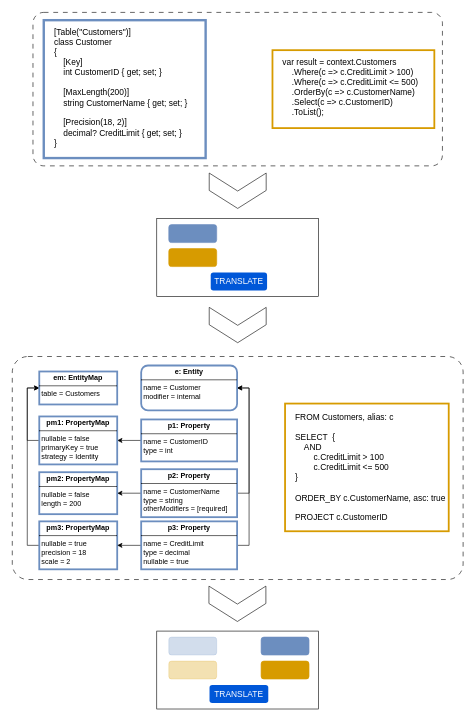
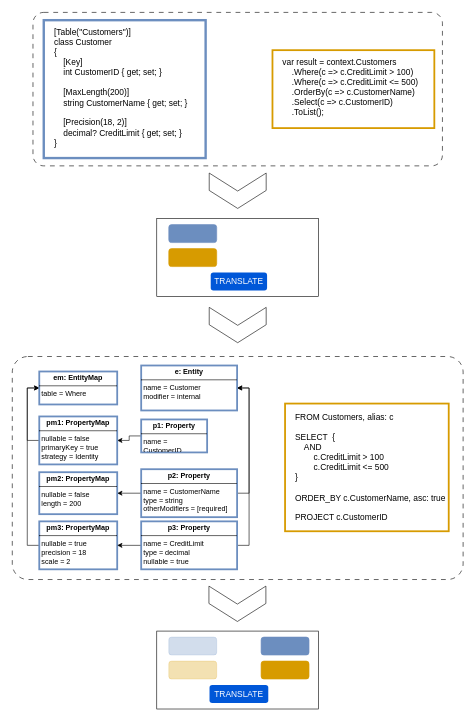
  <mxCell id="0" />
  <mxCell id="1" parent="0" />
  <mxCell id="2" value="" style="group" vertex="1" connectable="0" parent="1"><mxGeometry x="54.5" y="20" width="683" height="256" as="geometry" /></mxCell>
  <mxCell id="3" value="" style="rounded=1;whiteSpace=wrap;html=1;fillColor=none;arcSize=7;dashed=1;dashPattern=8 8;" vertex="1" parent="2"><mxGeometry width="683" height="256" as="geometry" /></mxCell>
  <mxCell id="4" value="[Table(&quot;Customers&quot;)]&lt;br&gt;class Customer&lt;br&gt;{&lt;br&gt;&amp;nbsp; &amp;nbsp;&amp;nbsp;[Key]&lt;br&gt;&amp;nbsp; &amp;nbsp; int CustomerID { get; set; }&lt;br&gt;&lt;br&gt;&amp;nbsp; &amp;nbsp;&amp;nbsp;[MaxLength(200)]&lt;br&gt;&amp;nbsp; &amp;nbsp; string CustomerName { get; set; }&lt;br&gt;&lt;br&gt;&amp;nbsp; &amp;nbsp;&amp;nbsp;[Precision(18, 2)]&lt;br&gt;&amp;nbsp; &amp;nbsp; decimal? CreditLimit { get; set; }&lt;br&gt;}" style="text;whiteSpace=wrap;fillColor=none;strokeColor=#6c8ebf;rounded=0;arcSize=16;spacingLeft=15;spacingTop=5;fontSize=14;html=1;strokeWidth=4;" vertex="1" parent="2"><mxGeometry x="18" y="13" width="270" height="230" as="geometry" /></mxCell>
  <mxCell id="5" value="var result = context.Customers&lt;br&gt;&amp;nbsp; &amp;nbsp; .Where(c =&amp;gt; c.CreditLimit &amp;gt; 100)&lt;div&gt;&amp;nbsp; &amp;nbsp; .Where(c =&amp;gt; c.CreditLimit &amp;lt;= 500)&lt;br&gt;&amp;nbsp; &amp;nbsp; .OrderBy(c =&amp;gt; c.CustomerName)&lt;br&gt;&amp;nbsp; &amp;nbsp; .Select(c =&amp;gt; c.CustomerID)&lt;br&gt;&amp;nbsp; &amp;nbsp; .ToList();&lt;/div&gt;" style="text;whiteSpace=wrap;fillColor=none;strokeColor=#d79b00;rounded=0;arcSize=16;spacingLeft=15;spacingTop=5;fontSize=14;textShadow=0;labelBorderColor=none;labelBackgroundColor=none;html=1;strokeWidth=3;" vertex="1" parent="2"><mxGeometry x="399.5" y="63" width="270" height="130" as="geometry" /></mxCell>
  <mxCell id="6" value="" style="html=1;shadow=0;dashed=0;align=center;verticalAlign=middle;shape=mxgraph.arrows2.arrow;dy=0;dx=30;notch=30;flipH=0;flipV=0;direction=south;" vertex="1" parent="1"><mxGeometry x="348.5" y="288" width="95" height="59" as="geometry" /></mxCell>
  <mxCell id="7" value="" style="html=1;shadow=0;dashed=0;align=center;verticalAlign=middle;shape=mxgraph.arrows2.arrow;dy=0;dx=30;notch=30;flipH=0;flipV=0;direction=south;" vertex="1" parent="1"><mxGeometry x="348.5" y="512" width="95" height="59" as="geometry" /></mxCell>
  <mxCell id="8" value="" style="html=1;shadow=0;dashed=0;align=center;verticalAlign=middle;shape=mxgraph.arrows2.arrow;dy=0;dx=30;notch=30;flipH=0;flipV=0;direction=south;" vertex="1" parent="1"><mxGeometry x="348" y="977" width="95" height="59" as="geometry" /></mxCell>
  <mxCell id="9" value="" style="rounded=0;whiteSpace=wrap;html=1;container=0;flipV=0;" vertex="1" parent="1"><mxGeometry x="261" y="364" width="270" height="130" as="geometry" /></mxCell>
  <mxCell id="10" value="" style="text;whiteSpace=wrap;fillColor=#6C8EBF;strokeColor=#6c8ebf;rounded=1;arcSize=16;spacingLeft=15;spacingTop=5;fontSize=14;html=1;container=0;" vertex="1" parent="1"><mxGeometry x="281" y="374" width="80" height="30" as="geometry" /></mxCell>
  <mxCell id="11" value="" style="text;whiteSpace=wrap;fillColor=#D79B00;strokeColor=#d79b00;rounded=1;arcSize=16;spacingLeft=15;spacingTop=5;fontSize=14;textShadow=0;labelBorderColor=none;labelBackgroundColor=none;html=1;container=0;" vertex="1" parent="1"><mxGeometry x="281" y="414" width="80" height="30" as="geometry" /></mxCell>
  <mxCell id="12" value="&lt;font style=&quot;font-size: 14px;&quot;&gt;TRANSLATE&lt;/font&gt;" style="rounded=1;fillColor=#0057D8;strokeColor=none;html=1;whiteSpace=wrap;fontColor=#ffffff;align=center;verticalAlign=middle;fontStyle=0;fontSize=12;sketch=0;container=0;" vertex="1" parent="1"><mxGeometry x="351" y="454" width="94" height="30" as="geometry" /></mxCell>
  <mxCell id="13" value="" style="group" vertex="1" connectable="0" parent="1"><mxGeometry x="261" y="1052" width="270" height="130" as="geometry" /></mxCell>
  <mxCell id="14" value="" style="rounded=0;whiteSpace=wrap;html=1;container=0;flipV=0;" vertex="1" parent="13"><mxGeometry width="270" height="130" as="geometry" /></mxCell>
  <mxCell id="15" value="" style="text;whiteSpace=wrap;fillColor=#6C8EBF;strokeColor=#6c8ebf;rounded=1;arcSize=16;spacingLeft=15;spacingTop=5;fontSize=14;html=1;container=0;opacity=30;" vertex="1" parent="13"><mxGeometry x="20" y="10" width="80" height="30" as="geometry" /></mxCell>
  <mxCell id="16" value="" style="text;whiteSpace=wrap;fillColor=#D79B00;strokeColor=#d79b00;rounded=1;arcSize=16;spacingLeft=15;spacingTop=5;fontSize=14;textShadow=0;labelBorderColor=none;labelBackgroundColor=none;html=1;container=0;opacity=30;" vertex="1" parent="13"><mxGeometry x="20" y="50" width="80" height="30" as="geometry" /></mxCell>
  <mxCell id="17" value="&lt;span style=&quot;font-size: 14px;&quot;&gt;TRANSLATE&lt;/span&gt;" style="rounded=1;fillColor=#0057D8;strokeColor=none;html=1;whiteSpace=wrap;fontColor=#ffffff;align=center;verticalAlign=middle;fontStyle=0;fontSize=12;sketch=0;container=0;" vertex="1" parent="13"><mxGeometry x="88" y="90" width="98" height="30" as="geometry" /></mxCell>
  <mxCell id="18" value="" style="text;whiteSpace=wrap;fillColor=#6C8EBF;strokeColor=#6c8ebf;rounded=1;arcSize=16;spacingLeft=15;spacingTop=5;fontSize=14;html=1;container=0;" vertex="1" parent="13"><mxGeometry x="174" y="10" width="80" height="30" as="geometry" /></mxCell>
  <mxCell id="19" value="" style="text;whiteSpace=wrap;fillColor=#D79B00;strokeColor=#d79b00;rounded=1;arcSize=16;spacingLeft=15;spacingTop=5;fontSize=14;textShadow=0;labelBorderColor=none;labelBackgroundColor=none;html=1;container=0;" vertex="1" parent="13"><mxGeometry x="174" y="50" width="80" height="30" as="geometry" /></mxCell>
  <mxCell id="20" value="" style="rounded=1;whiteSpace=wrap;html=1;fillColor=none;arcSize=7;dashed=1;dashPattern=8 8;" vertex="1" parent="1"><mxGeometry x="20" y="594" width="752" height="372" as="geometry" /></mxCell>
  <mxCell id="21" value="&lt;div&gt;&lt;font style=&quot;font-size: 14px;&quot;&gt;FROM Customers, alias: c&lt;/font&gt;&lt;/div&gt;&lt;div&gt;&lt;font style=&quot;font-size: 14px;&quot;&gt;&lt;br&gt;&lt;/font&gt;&lt;/div&gt;&lt;div&gt;&lt;font style=&quot;font-size: 14px;&quot;&gt;SELECT&amp;nbsp;&amp;nbsp;&lt;/font&gt;&lt;span style=&quot;font-size: 14px; background-color: transparent; color: light-dark(rgb(0, 0, 0), rgb(255, 255, 255));&quot;&gt;{&lt;/span&gt;&lt;/div&gt;&lt;div&gt;&lt;font style=&quot;font-size: 14px;&quot;&gt;&amp;nbsp; &amp;nbsp; AND&lt;/font&gt;&lt;/div&gt;&lt;div&gt;&lt;span style=&quot;font-size: 14px; background-color: transparent; color: light-dark(rgb(0, 0, 0), rgb(255, 255, 255));&quot;&gt;&amp;nbsp; &amp;nbsp;&lt;/span&gt;&lt;span style=&quot;font-size: 14px; background-color: transparent; color: light-dark(rgb(0, 0, 0), rgb(255, 255, 255));&quot;&gt;&amp;nbsp;&lt;/span&gt;&lt;span style=&quot;font-size: 14px; background-color: transparent; color: light-dark(rgb(0, 0, 0), rgb(255, 255, 255));&quot;&gt;&amp;nbsp; &amp;nbsp;&lt;/span&gt;&lt;span style=&quot;font-size: 14px; background-color: transparent; color: light-dark(rgb(0, 0, 0), rgb(255, 255, 255));&quot;&gt;&amp;nbsp;&lt;/span&gt;&lt;span style=&quot;background-color: transparent; color: light-dark(rgb(0, 0, 0), rgb(255, 255, 255)); font-size: 14px;&quot;&gt;c.CreditLimit&amp;nbsp;&lt;/span&gt;&lt;span style=&quot;background-color: transparent; color: light-dark(rgb(0, 0, 0), rgb(255, 255, 255)); font-size: 14px;&quot;&gt;&amp;gt;&amp;nbsp;&lt;/span&gt;&lt;span style=&quot;background-color: transparent; color: light-dark(rgb(0, 0, 0), rgb(255, 255, 255)); font-size: 14px;&quot;&gt;100&lt;/span&gt;&lt;/div&gt;&lt;div&gt;&lt;span style=&quot;font-size: 14px; background-color: transparent; color: light-dark(rgb(0, 0, 0), rgb(255, 255, 255));&quot;&gt;&amp;nbsp; &amp;nbsp;&lt;/span&gt;&lt;span style=&quot;font-size: 14px; background-color: transparent; color: light-dark(rgb(0, 0, 0), rgb(255, 255, 255));&quot;&gt;&amp;nbsp;&lt;/span&gt;&lt;span style=&quot;font-size: 14px; background-color: transparent; color: light-dark(rgb(0, 0, 0), rgb(255, 255, 255));&quot;&gt;&amp;nbsp; &amp;nbsp;&lt;/span&gt;&lt;span style=&quot;font-size: 14px; background-color: transparent; color: light-dark(rgb(0, 0, 0), rgb(255, 255, 255));&quot;&gt;&amp;nbsp;&lt;/span&gt;&lt;span style=&quot;background-color: transparent; color: light-dark(rgb(0, 0, 0), rgb(255, 255, 255)); font-size: 14px;&quot;&gt;c.CreditLimit&amp;nbsp;&lt;/span&gt;&lt;span style=&quot;background-color: transparent; color: light-dark(rgb(0, 0, 0), rgb(255, 255, 255)); font-size: 14px;&quot;&gt;&amp;lt;=&amp;nbsp;&lt;/span&gt;&lt;span style=&quot;background-color: transparent; color: light-dark(rgb(0, 0, 0), rgb(255, 255, 255)); font-size: 14px;&quot;&gt;500&lt;/span&gt;&lt;/div&gt;&lt;div&gt;&lt;span style=&quot;background-color: transparent; color: light-dark(rgb(0, 0, 0), rgb(255, 255, 255)); font-size: 14px;&quot;&gt;}&lt;/span&gt;&lt;/div&gt;&lt;div&gt;&lt;font style=&quot;font-size: 14px;&quot;&gt;&lt;br&gt;&lt;/font&gt;&lt;/div&gt;&lt;div&gt;&lt;font style=&quot;font-size: 14px;&quot;&gt;ORDER_BY c.CustomerName, asc: true&lt;/font&gt;&lt;/div&gt;&lt;div&gt;&lt;font style=&quot;font-size: 14px;&quot;&gt;&lt;br&gt;&lt;/font&gt;&lt;/div&gt;&lt;div&gt;&lt;font style=&quot;font-size: 14px;&quot;&gt;PROJECT c.CustomerID&lt;/font&gt;&lt;/div&gt;" style="rounded=0;whiteSpace=wrap;html=1;fillColor=none;strokeColor=#d79b00;align=left;spacingLeft=15;strokeWidth=3;" vertex="1" parent="1"><mxGeometry x="475" y="672.5" width="273" height="213" as="geometry" /></mxCell>
  <mxCell id="22" value="" style="group" vertex="1" connectable="0" parent="1"><mxGeometry x="65" y="609" width="330" height="340" as="geometry" /></mxCell>
  <mxCell id="23" style="edgeStyle=orthogonalEdgeStyle;rounded=0;orthogonalLoop=1;jettySize=auto;html=1;entryX=0;entryY=0.5;entryDx=0;entryDy=0;exitX=0;exitY=0.5;exitDx=0;exitDy=0;" edge="1" parent="22" source="28" target="27"><mxGeometry relative="1" as="geometry" /></mxCell>
  <mxCell id="24" style="edgeStyle=orthogonalEdgeStyle;rounded=0;orthogonalLoop=1;jettySize=auto;html=1;entryX=0;entryY=0.5;entryDx=0;entryDy=0;exitX=0;exitY=0.5;exitDx=0;exitDy=0;" edge="1" parent="22" source="30" target="27"><mxGeometry relative="1" as="geometry" /></mxCell>
  <mxCell id="25" style="edgeStyle=orthogonalEdgeStyle;rounded=0;orthogonalLoop=1;jettySize=auto;html=1;" edge="1" parent="22" source="35" target="29"><mxGeometry relative="1" as="geometry" /></mxCell>
  <mxCell id="26" style="edgeStyle=orthogonalEdgeStyle;rounded=0;orthogonalLoop=1;jettySize=auto;html=1;" edge="1" parent="22" source="36" target="28"><mxGeometry relative="1" as="geometry" /></mxCell>
- <mxCell id="27" value="&lt;p style=&quot;margin:0px;margin-top:4px;text-align:center;&quot;&gt;&lt;b&gt;em&lt;/b&gt;&lt;b style=&quot;background-color: transparent; color: light-dark(rgb(0, 0, 0), rgb(255, 255, 255));&quot;&gt;: EntityMap&lt;/b&gt;&lt;/p&gt;&lt;hr size=&quot;1&quot; style=&quot;border-style:solid;&quot;&gt;&lt;p style=&quot;margin:0px;margin-left:4px;&quot;&gt;table = Customers&lt;/p&gt;" style="verticalAlign=top;align=left;overflow=fill;html=1;whiteSpace=wrap;fillColor=none;strokeColor=#6c8ebf;strokeWidth=3;spacingLeft=1;" vertex="1" parent="22"><mxGeometry y="10" width="130" height="55" as="geometry" /></mxCell>
+ <mxCell id="27" value="&lt;p style=&quot;margin:0px;margin-top:4px;text-align:center;&quot;&gt;&lt;b&gt;em&lt;/b&gt;&lt;b style=&quot;background-color: transparent; color: light-dark(rgb(0, 0, 0), rgb(255, 255, 255));&quot;&gt;: EntityMap&lt;/b&gt;&lt;/p&gt;&lt;hr size=&quot;1&quot; style=&quot;border-style:solid;&quot;&gt;&lt;p style=&quot;margin:0px;margin-left:4px;&quot;&gt;table = Where&lt;/p&gt;" style="verticalAlign=top;align=left;overflow=fill;html=1;whiteSpace=wrap;fillColor=none;strokeColor=#6c8ebf;strokeWidth=3;spacingLeft=1;" vertex="1" parent="22"><mxGeometry y="10" width="130" height="55" as="geometry" /></mxCell>
  <mxCell id="28" value="&lt;p style=&quot;margin:0px;margin-top:4px;text-align:center;&quot;&gt;&lt;b&gt;pm1: PropertyMap&lt;/b&gt;&lt;/p&gt;&lt;hr size=&quot;1&quot; style=&quot;border-style:solid;&quot;&gt;&lt;p style=&quot;margin:0px;margin-left:4px;&quot;&gt;nullable = false&lt;/p&gt;&lt;p style=&quot;margin:0px;margin-left:4px;&quot;&gt;primaryKey = true&lt;/p&gt;&lt;p style=&quot;margin:0px;margin-left:4px;&quot;&gt;strategy = Identity&lt;/p&gt;&lt;p style=&quot;margin:0px;margin-left:4px;&quot;&gt;&lt;br&gt;&lt;/p&gt;" style="verticalAlign=top;align=left;overflow=fill;html=1;whiteSpace=wrap;fillColor=none;strokeColor=#6c8ebf;strokeWidth=3;spacingLeft=1;" vertex="1" parent="22"><mxGeometry y="85" width="130" height="80" as="geometry" /></mxCell>
  <mxCell id="29" value="&lt;p style=&quot;margin:0px;margin-top:4px;text-align:center;&quot;&gt;&lt;b&gt;pm2: PropertyMap&lt;/b&gt;&lt;/p&gt;&lt;hr size=&quot;1&quot; style=&quot;border-style:solid;&quot;&gt;&lt;p style=&quot;margin:0px;margin-left:4px;&quot;&gt;nullable = false&lt;/p&gt;&lt;p style=&quot;margin:0px;margin-left:4px;&quot;&gt;length = 200&lt;/p&gt;&lt;p style=&quot;margin:0px;margin-left:4px;&quot;&gt;&lt;br&gt;&lt;/p&gt;" style="verticalAlign=top;align=left;overflow=fill;html=1;whiteSpace=wrap;fillColor=none;strokeColor=#6c8ebf;strokeWidth=3;spacingLeft=1;" vertex="1" parent="22"><mxGeometry y="178" width="130" height="70" as="geometry" /></mxCell>
  <mxCell id="30" value="&lt;p style=&quot;margin:0px;margin-top:4px;text-align:center;&quot;&gt;&lt;b&gt;pm3: PropertyMap&lt;/b&gt;&lt;/p&gt;&lt;hr size=&quot;1&quot; style=&quot;border-style:solid;&quot;&gt;&lt;p style=&quot;margin:0px;margin-left:4px;&quot;&gt;nullable = true&lt;/p&gt;&lt;p style=&quot;margin:0px;margin-left:4px;&quot;&gt;precision = 18&lt;/p&gt;&lt;p style=&quot;margin:0px;margin-left:4px;&quot;&gt;scale = 2&lt;/p&gt;&lt;p style=&quot;margin:0px;margin-left:4px;&quot;&gt;&lt;br&gt;&lt;/p&gt;" style="verticalAlign=top;align=left;overflow=fill;html=1;whiteSpace=wrap;fillColor=none;strokeColor=#6c8ebf;strokeWidth=3;spacingLeft=1;" vertex="1" parent="22"><mxGeometry y="260" width="130" height="80" as="geometry" /></mxCell>
  <mxCell id="31" style="edgeStyle=orthogonalEdgeStyle;rounded=0;orthogonalLoop=1;jettySize=auto;html=1;exitX=0;exitY=0.5;exitDx=0;exitDy=0;" edge="1" parent="22" source="34" target="30"><mxGeometry relative="1" as="geometry" /></mxCell>
  <mxCell id="32" style="edgeStyle=orthogonalEdgeStyle;rounded=0;orthogonalLoop=1;jettySize=auto;html=1;entryX=1;entryY=0.5;entryDx=0;entryDy=0;exitX=1;exitY=0.5;exitDx=0;exitDy=0;" edge="1" parent="22" source="35" target="37"><mxGeometry relative="1" as="geometry" /></mxCell>
  <mxCell id="33" style="edgeStyle=orthogonalEdgeStyle;rounded=0;orthogonalLoop=1;jettySize=auto;html=1;entryX=1;entryY=0.5;entryDx=0;entryDy=0;exitX=1;exitY=0.5;exitDx=0;exitDy=0;" edge="1" parent="22" source="34" target="37"><mxGeometry relative="1" as="geometry" /></mxCell>
  <mxCell id="34" value="&lt;p style=&quot;margin:0px;margin-top:4px;text-align:center;&quot;&gt;&lt;b&gt;p3: Property&lt;/b&gt;&lt;/p&gt;&lt;hr size=&quot;1&quot; style=&quot;border-style:solid;&quot;&gt;&lt;p style=&quot;margin:0px;margin-left:4px;&quot;&gt;name = CreditLimit&lt;/p&gt;&lt;p style=&quot;margin:0px;margin-left:4px;&quot;&gt;type = decimal&lt;/p&gt;&lt;p style=&quot;margin:0px;margin-left:4px;&quot;&gt;nullable = true&lt;/p&gt;&lt;p style=&quot;margin:0px;margin-left:4px;&quot;&gt;&lt;br&gt;&lt;/p&gt;" style="verticalAlign=top;align=left;overflow=fill;html=1;whiteSpace=wrap;fillColor=none;strokeColor=#6c8ebf;strokeWidth=3;spacingLeft=1;" vertex="1" parent="22"><mxGeometry x="170" y="260" width="160" height="80" as="geometry" /></mxCell>
  <mxCell id="35" value="&lt;p style=&quot;margin:0px;margin-top:4px;text-align:center;&quot;&gt;&lt;b&gt;p2: Property&lt;/b&gt;&lt;/p&gt;&lt;hr size=&quot;1&quot; style=&quot;border-style:solid;&quot;&gt;&lt;p style=&quot;margin:0px;margin-left:4px;&quot;&gt;name = CustomerName&lt;/p&gt;&lt;p style=&quot;margin:0px;margin-left:4px;&quot;&gt;type = string&lt;/p&gt;&lt;p style=&quot;margin:0px;margin-left:4px;&quot;&gt;otherModifiers = [required]&lt;/p&gt;&lt;p style=&quot;margin:0px;margin-left:4px;&quot;&gt;&lt;br&gt;&lt;/p&gt;" style="verticalAlign=top;align=left;overflow=fill;html=1;whiteSpace=wrap;fillColor=none;strokeColor=#6c8ebf;strokeWidth=3;spacingLeft=1;" vertex="1" parent="22"><mxGeometry x="170" y="173" width="160" height="80" as="geometry" /></mxCell>
- <mxCell id="36" value="&lt;p style=&quot;margin:0px;margin-top:4px;text-align:center;&quot;&gt;&lt;b&gt;p1: Property&lt;/b&gt;&lt;/p&gt;&lt;hr size=&quot;1&quot; style=&quot;border-style:solid;&quot;&gt;&lt;p style=&quot;margin:0px;margin-left:4px;&quot;&gt;name = CustomerID&lt;/p&gt;&lt;p style=&quot;margin:0px;margin-left:4px;&quot;&gt;type = int&lt;/p&gt;&lt;p style=&quot;margin:0px;margin-left:4px;&quot;&gt;&lt;br&gt;&lt;/p&gt;" style="verticalAlign=top;align=left;overflow=fill;html=1;whiteSpace=wrap;fillColor=none;strokeColor=#6c8ebf;strokeWidth=3;spacingLeft=1;" vertex="1" parent="22"><mxGeometry x="170" y="90" width="160" height="70" as="geometry" /></mxCell>
- <mxCell id="37" value="&lt;p style=&quot;margin:0px;margin-top:4px;text-align:center;&quot;&gt;&lt;b&gt;e: Entity&lt;/b&gt;&lt;/p&gt;&lt;hr size=&quot;1&quot; style=&quot;border-style:solid;&quot;&gt;&lt;p style=&quot;margin:0px;margin-left:4px;&quot;&gt;name = Customer&lt;/p&gt;&lt;p style=&quot;margin:0px;margin-left:4px;&quot;&gt;modifier = internal&lt;/p&gt;" style="verticalAlign=top;align=left;overflow=fill;html=1;whiteSpace=wrap;fillColor=none;strokeColor=#6c8ebf;strokeWidth=3;spacingLeft=1;rounded=1;" vertex="1" parent="22"><mxGeometry x="170" width="160" height="75" as="geometry" /></mxCell>
+ <mxCell id="36" value="&lt;p style=&quot;margin:0px;margin-top:4px;text-align:center;&quot;&gt;&lt;b&gt;p1: Property&lt;/b&gt;&lt;/p&gt;&lt;hr size=&quot;1&quot; style=&quot;border-style:solid;&quot;&gt;&lt;p style=&quot;margin:0px;margin-left:4px;&quot;&gt;name = CustomerID&lt;/p&gt;&lt;p style=&quot;margin:0px;margin-left:4px;&quot;&gt;type = int&lt;/p&gt;&lt;p style=&quot;margin:0px;margin-left:4px;&quot;&gt;&lt;br&gt;&lt;/p&gt;" style="verticalAlign=top;align=left;overflow=fill;html=1;whiteSpace=wrap;fillColor=none;strokeColor=#6c8ebf;strokeWidth=3;spacingLeft=1;" vertex="1" parent="22"><mxGeometry x="170" y="90" width="110" height="55" as="geometry" /></mxCell>
+ <mxCell id="37" value="&lt;p style=&quot;margin:0px;margin-top:4px;text-align:center;&quot;&gt;&lt;b&gt;e: Entity&lt;/b&gt;&lt;/p&gt;&lt;hr size=&quot;1&quot; style=&quot;border-style:solid;&quot;&gt;&lt;p style=&quot;margin:0px;margin-left:4px;&quot;&gt;name = Customer&lt;/p&gt;&lt;p style=&quot;margin:0px;margin-left:4px;&quot;&gt;modifier = internal&lt;/p&gt;" style="verticalAlign=top;align=left;overflow=fill;html=1;whiteSpace=wrap;fillColor=none;strokeColor=#6c8ebf;strokeWidth=3;spacingLeft=1;" vertex="1" parent="22"><mxGeometry x="170" width="160" height="75" as="geometry" /></mxCell>
